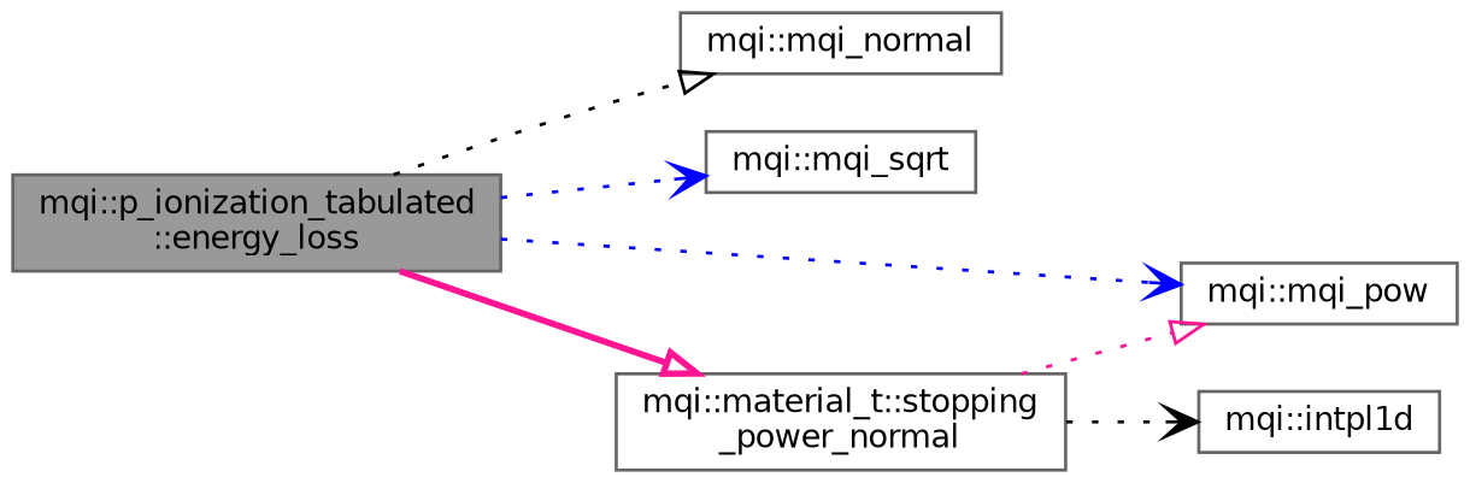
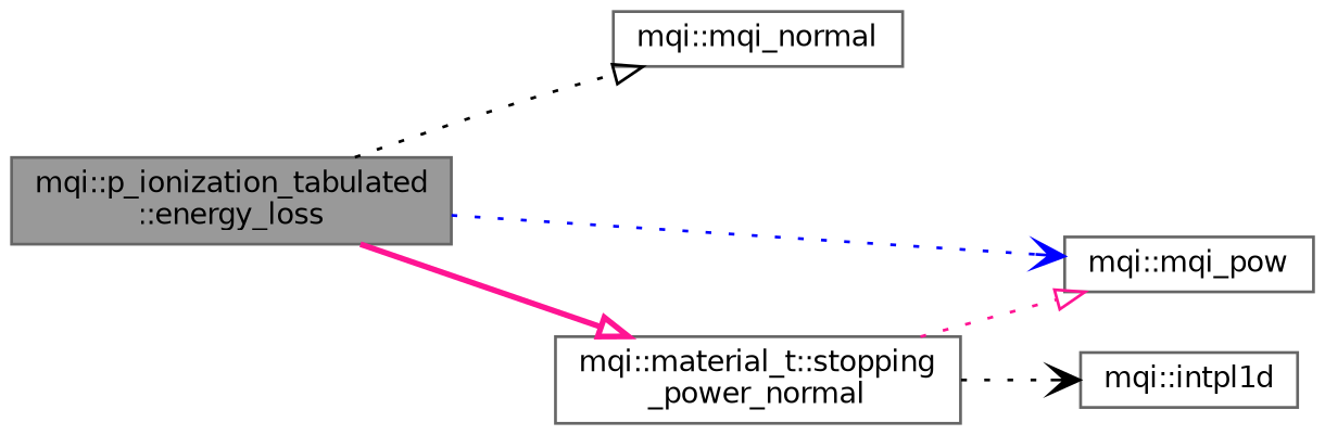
  digraph {
    rankdir=LR
    node [color=grey40 fillcolor=white fontname=Helvetica fontsize=10 shape=box style=filled]
    edge [arrowhead=onormal color=black fontname=Helvetica fontsize=10 labelfontname=Helvetica labelfontsize=10 style=dotted]
    n1 [color=gray40 fillcolor=grey60 fontcolor=black height=0.2 label="mqi::p_ionization_tabulated\l::energy_loss" width=0.4]
    n2 [height=0.2 label="mqi::mqi_normal" width=0.4]
-   n3 [height=0.2 label="mqi::mqi_sqrt" width=0.4]
    n4 [height=0.2 label="mqi::material_t::stopping\l_power_normal" width=0.4]
    n5 [height=0.2 label="mqi::mqi_pow" width=0.4]
    n6 [height=0.2 label="mqi::intpl1d" width=0.4]
    n1 -> n2
-   n1 -> n3 [arrowhead=vee color=blue]
    n1 -> n4 [color=deeppink style=bold]
    n1 -> n5 [arrowhead=vee color=blue]
    n4 -> n5 [color=deeppink]
    n4 -> n6 [arrowhead=vee]
  }
